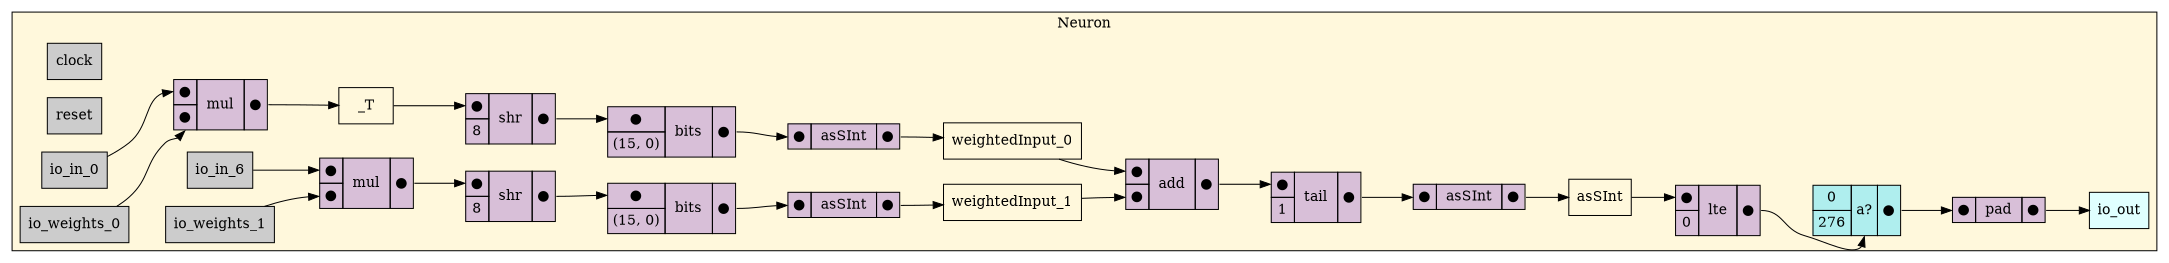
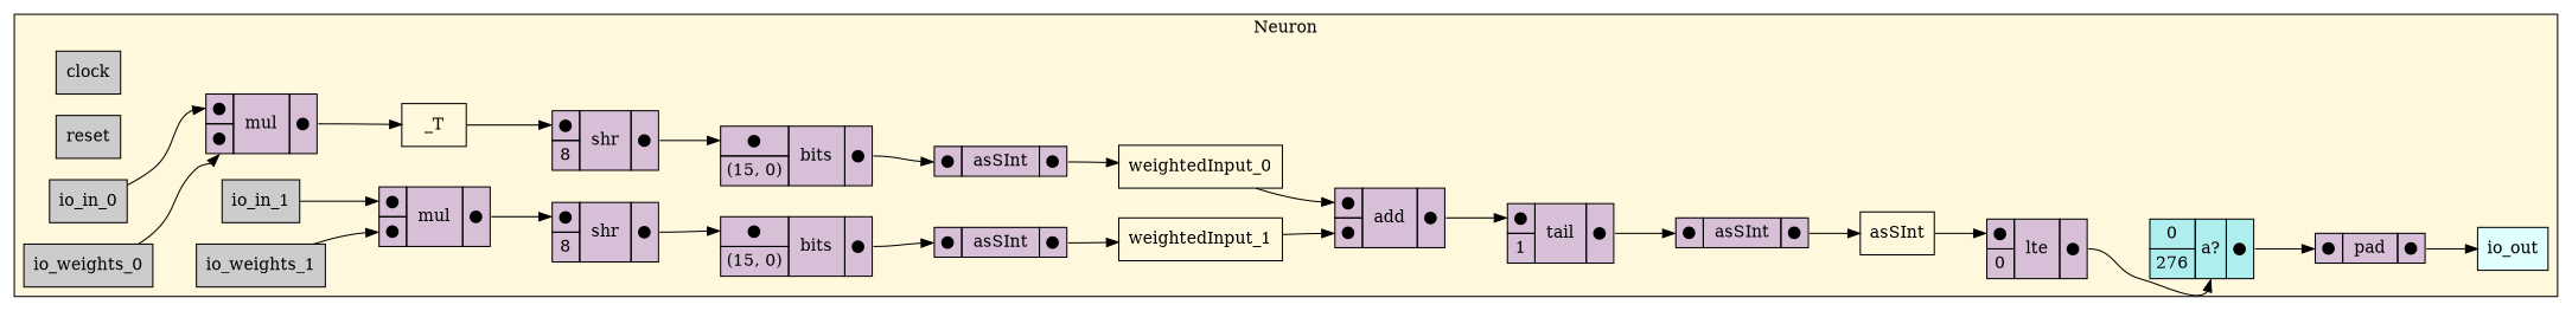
  digraph {
    rankdir=LR
    node [shape=plaintext]
    edge [headport=in1 tailport=out]
    n1 [fillcolor="#CCCCCC" label=clock rank=0 shape=rectangle style=filled]
    n2 [fillcolor="#CCCCCC" label=reset rank=0 shape=rectangle style=filled]
    n3 [fillcolor="#CCCCCC" label=io_in_0 rank=0 shape=rectangle style=filled]
    n4 [label=< <TABLE BORDER="0" CELLBORDER="1" CELLSPACING="0" CELLPADDING="4" BGCOLOR="#D8BFD8">   <TR>     <TD PORT="in1">&#x25cf;</TD>     <TD ROWSPAN="2" > mul </TD>     <TD ROWSPAN="2" PORT="out">&#x25cf;</TD>   </TR>   <TR>     <TD PORT="in2">&#x25cf;</TD>   </TR> </TABLE>>]
-   n5 [fillcolor="#CCCCCC" label=io_in_6 rank=0 shape=rectangle style=filled]
+   n5 [fillcolor="#CCCCCC" label=io_in_1 rank=0 shape=rectangle style=filled]
    n6 [label=< <TABLE BORDER="0" CELLBORDER="1" CELLSPACING="0" CELLPADDING="4" BGCOLOR="#D8BFD8">   <TR>     <TD PORT="in1">&#x25cf;</TD>     <TD ROWSPAN="2" > mul </TD>     <TD ROWSPAN="2" PORT="out">&#x25cf;</TD>   </TR>   <TR>     <TD PORT="in2">&#x25cf;</TD>   </TR> </TABLE>>]
    n7 [fillcolor="#CCCCCC" label=io_weights_0 rank=0 shape=rectangle style=filled]
    n8 [fillcolor="#CCCCCC" label=io_weights_1 rank=0 shape=rectangle style=filled]
    n9 [fillcolor="#E0FFFF" label=io_out rank=1000 shape=rectangle style=filled]
    n10 [label=_T shape=rectangle]
    n11 [label=< <TABLE BORDER="0" CELLBORDER="1" CELLSPACING="0" CELLPADDING="4" BGCOLOR="#D8BFD8">   <TR>     <TD PORT="in1">&#x25cf;</TD>     <TD ROWSPAN="2" > shr </TD>     <TD ROWSPAN="2" PORT="out">&#x25cf;</TD>   </TR>   <TR>     <TD>8</TD>   </TR> </TABLE>>]
    n12 [label=weightedInput_0 shape=rectangle]
    n13 [label=< <TABLE BORDER="0" CELLBORDER="1" CELLSPACING="0" CELLPADDING="4" BGCOLOR="#D8BFD8">   <TR>     <TD PORT="in1">&#x25cf;</TD>     <TD ROWSPAN="2" > add </TD>     <TD ROWSPAN="2" PORT="out">&#x25cf;</TD>   </TR>   <TR>     <TD PORT="in2">&#x25cf;</TD>   </TR> </TABLE>>]
    n14 [label=< <TABLE BORDER="0" CELLBORDER="1" CELLSPACING="0" CELLPADDING="4" BGCOLOR="#D8BFD8">   <TR>     <TD PORT="in1">&#x25cf;</TD>     <TD > asSInt </TD>     <TD PORT="out">&#x25cf;</TD>   </TR> </TABLE>>]
    n15 [label=< <TABLE BORDER="0" CELLBORDER="1" CELLSPACING="0" CELLPADDING="4" BGCOLOR="#D8BFD8">   <TR>     <TD PORT="in1">&#x25cf;</TD>     <TD ROWSPAN="2" > bits </TD>     <TD ROWSPAN="2" PORT="out">&#x25cf;</TD>   </TR>   <TR>     <TD>(15, 0)</TD>   </TR> </TABLE>>]
    n16 [label=weightedInput_1 shape=rectangle]
    n17 [label=< <TABLE BORDER="0" CELLBORDER="1" CELLSPACING="0" CELLPADDING="4" BGCOLOR="#D8BFD8">   <TR>     <TD PORT="in1">&#x25cf;</TD>     <TD > asSInt </TD>     <TD PORT="out">&#x25cf;</TD>   </TR> </TABLE>>]
    n18 [label=< <TABLE BORDER="0" CELLBORDER="1" CELLSPACING="0" CELLPADDING="4" BGCOLOR="#D8BFD8">   <TR>     <TD PORT="in1">&#x25cf;</TD>     <TD ROWSPAN="2" > bits </TD>     <TD ROWSPAN="2" PORT="out">&#x25cf;</TD>   </TR>   <TR>     <TD>(15, 0)</TD>   </TR> </TABLE>>]
    n19 [label=< <TABLE BORDER="0" CELLBORDER="1" CELLSPACING="0" CELLPADDING="4" BGCOLOR="#D8BFD8">   <TR>     <TD PORT="in1">&#x25cf;</TD>     <TD ROWSPAN="2" > shr </TD>     <TD ROWSPAN="2" PORT="out">&#x25cf;</TD>   </TR>   <TR>     <TD>8</TD>   </TR> </TABLE>>]
    n20 [label=asSInt shape=rectangle]
    n21 [label=< <TABLE BORDER="0" CELLBORDER="1" CELLSPACING="0" CELLPADDING="4" BGCOLOR="#D8BFD8">   <TR>     <TD PORT="in1">&#x25cf;</TD>     <TD ROWSPAN="2" > lte </TD>     <TD ROWSPAN="2" PORT="out">&#x25cf;</TD>   </TR>   <TR>     <TD PORT="in2">0</TD>   </TR> </TABLE>>]
    n22 [label=< <TABLE BORDER="0" CELLBORDER="1" CELLSPACING="0" CELLPADDING="4" BGCOLOR="#D8BFD8">   <TR>     <TD PORT="in1">&#x25cf;</TD>     <TD > asSInt </TD>     <TD PORT="out">&#x25cf;</TD>   </TR> </TABLE>>]
    n23 [label=< <TABLE BORDER="0" CELLBORDER="1" CELLSPACING="0" CELLPADDING="4" BGCOLOR="#D8BFD8">   <TR>     <TD PORT="in1">&#x25cf;</TD>     <TD ROWSPAN="2" > tail </TD>     <TD ROWSPAN="2" PORT="out">&#x25cf;</TD>   </TR>   <TR>     <TD>1</TD>   </TR> </TABLE>>]
    n24 [label=< <TABLE BORDER="0" CELLBORDER="1" CELLSPACING="0" CELLPADDING="4" BGCOLOR="#D8BFD8">   <TR>     <TD PORT="in1">&#x25cf;</TD>     <TD > pad </TD>     <TD PORT="out">&#x25cf;</TD>   </TR> </TABLE>>]
    n25 [label=< <TABLE BORDER="0" CELLBORDER="1" CELLSPACING="0" CELLPADDING="4" BGCOLOR="#AFEEEE">   <TR>     <TD PORT="in1">0</TD>     <TD ROWSPAN="2" PORT="select">a?</TD>     <TD ROWSPAN="2" PORT="out">&#x25cf;</TD>   </TR>   <TR>     <TD PORT="in2">276</TD>   </TR> </TABLE>>]
    subgraph cluster_1 {
      bgcolor="#FFF8DC"
      label=Neuron
      n1
      n2
      n3
      n4
      n5
      n6
      n7
      n8
      n9
      n10
      n11
      n12
      n13
      n14
      n15
      n16
      n17
      n18
      n19
      n20
      n21
      n22
      n23
      n24
      n25
    }
    n3 -> n4
    n4 -> n10
    n5 -> n6
    n6 -> n19
    n7 -> n4 [headport=in2]
    n8 -> n6 [headport=in2]
    n10 -> n11
    n11 -> n15
    n12 -> n13
    n13 -> n23
    n14 -> n12
    n15 -> n14
    n16 -> n13 [headport=in2]
    n17 -> n16
    n18 -> n17
    n19 -> n18
    n20 -> n21
    n21 -> n25 [headport=select]
    n22 -> n20
    n23 -> n22
    n24 -> n9
    n25 -> n24
  }
